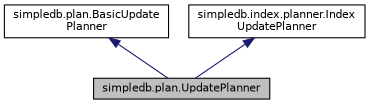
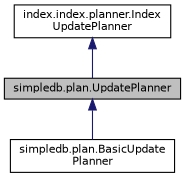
  digraph {
    node [color=black fillcolor=white fontname=Helvetica fontsize=10 shape=record style=filled]
    edge [color=midnightblue dir=back fontname=Helvetica fontsize=10 labelfontname=Helvetica labelfontsize=10 style=solid]
    n1 [fillcolor=grey75 fontcolor=black height=0.2 label="simpledb.plan.UpdatePlanner" width=0.4]
    n2 [height=0.2 label="simpledb.plan.BasicUpdate\lPlanner" width=0.4]
-   n3 [height=0.2 label="simpledb.index.planner.Index\lUpdatePlanner" width=0.4]
-   n2 -> n1
+   n3 [height=0.2 label="index.index.planner.Index\lUpdatePlanner" width=0.4]
+   n1 -> n2
    n3 -> n1
  }
